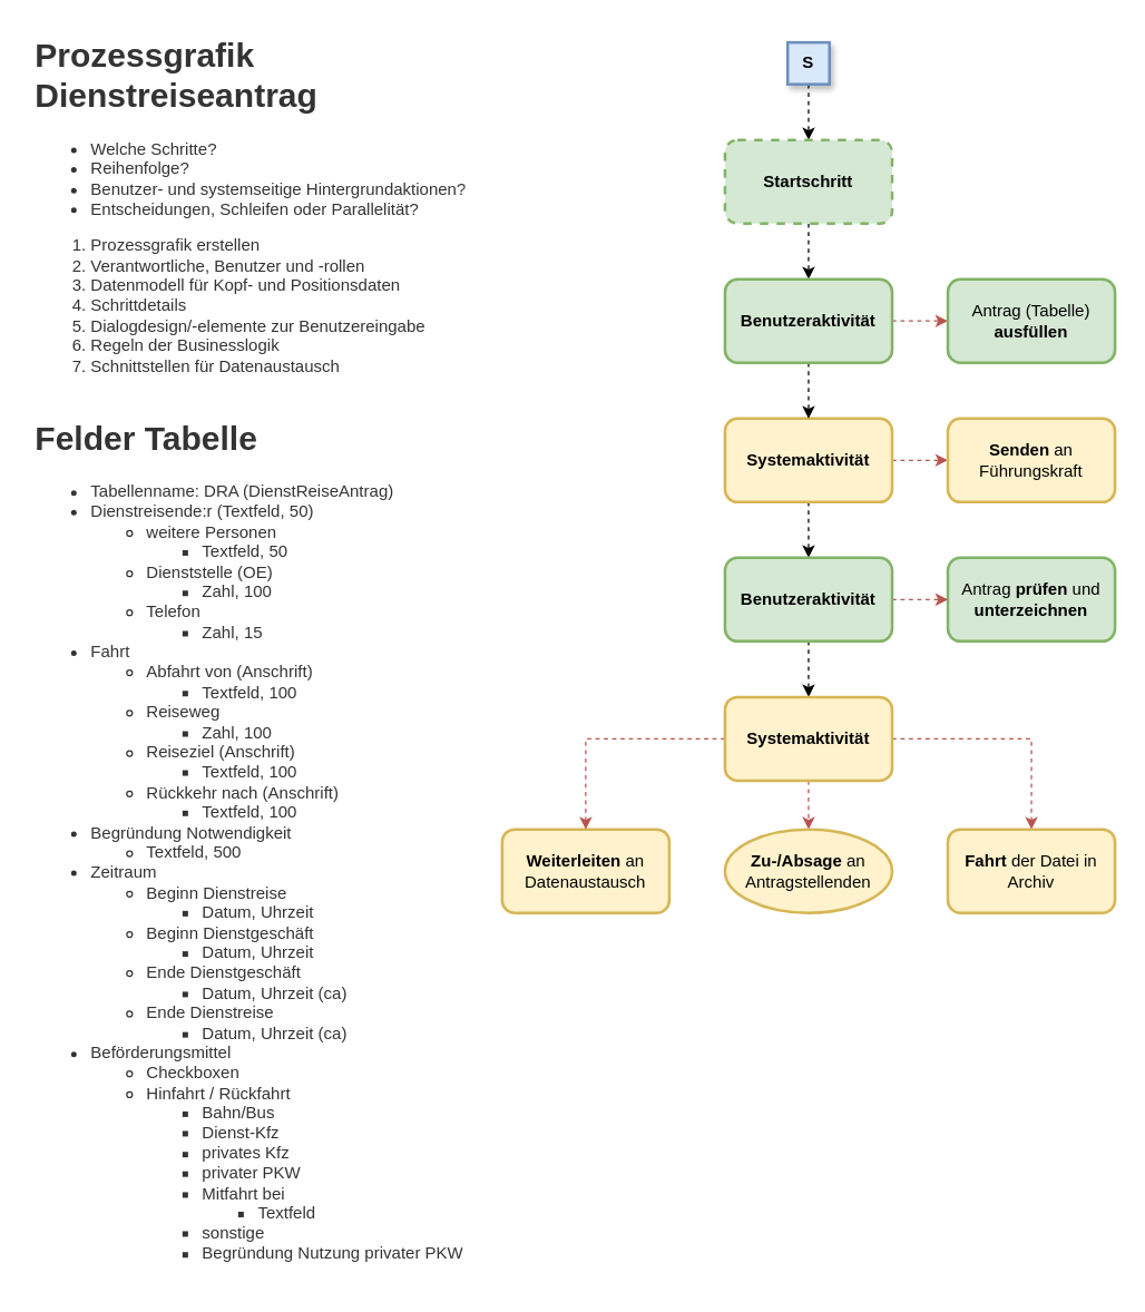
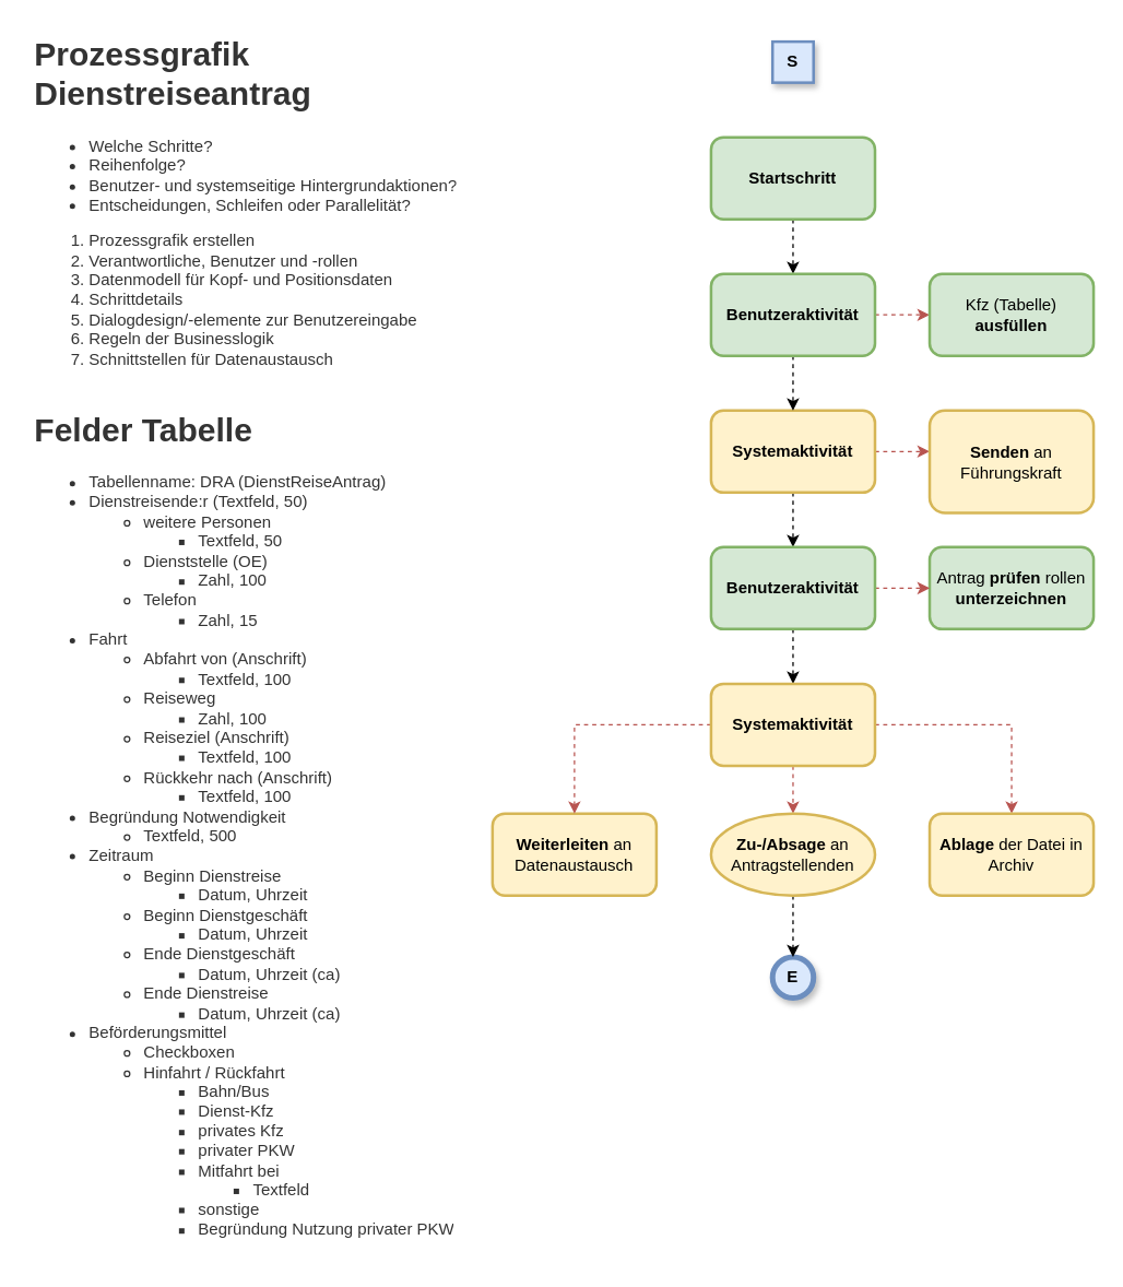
  <mxCell id="0" />
  <mxCell id="1" parent="0" />
- <mxCell id="2" style="edgeStyle=orthogonalEdgeStyle;rounded=0;orthogonalLoop=1;jettySize=auto;html=1;exitX=0.5;exitY=1;exitDx=0;exitDy=0;entryX=0.5;entryY=0;entryDx=0;entryDy=0;dashed=1;" edge="1" parent="1" source="3" target="6"><mxGeometry relative="1" as="geometry" /></mxCell>
  <mxCell id="3" value="&lt;b&gt;S&lt;/b&gt;" style="whiteSpace=wrap;html=1;aspect=fixed;fillColor=#dae8fc;strokeColor=#6c8ebf;strokeWidth=2;shadow=1;rounded=0;" vertex="1" parent="1"><mxGeometry x="565" y="30" width="30" height="30" as="geometry" /></mxCell>
+ <mxCell id="4" value="&lt;b&gt;E&lt;/b&gt;" style="ellipse;whiteSpace=wrap;html=1;aspect=fixed;fillColor=#dae8fc;strokeColor=#6c8ebf;strokeWidth=4;shadow=1;" vertex="1" parent="1"><mxGeometry x="565" y="700" width="30" height="30" as="geometry" /></mxCell>
  <mxCell id="5" value="" style="edgeStyle=orthogonalEdgeStyle;rounded=0;orthogonalLoop=1;jettySize=auto;html=1;dashed=1;" edge="1" parent="1" source="6" target="12"><mxGeometry relative="1" as="geometry" /></mxCell>
- <mxCell id="6" value="&lt;b&gt;Startschritt&lt;/b&gt;" style="rounded=1;whiteSpace=wrap;html=1;fillColor=#d5e8d4;strokeColor=#82b366;strokeWidth=2;shadow=0;glass=0;dashed=1;" vertex="1" parent="1"><mxGeometry x="520" y="100" width="120" height="60" as="geometry" /></mxCell>
+ <mxCell id="6" value="&lt;b&gt;Startschritt&lt;/b&gt;" style="rounded=1;whiteSpace=wrap;html=1;fillColor=#d5e8d4;strokeColor=#82b366;strokeWidth=2;shadow=0;glass=0;" vertex="1" parent="1"><mxGeometry x="520" y="100" width="120" height="60" as="geometry" /></mxCell>
  <mxCell id="7" value="" style="edgeStyle=orthogonalEdgeStyle;rounded=0;orthogonalLoop=1;jettySize=auto;html=1;dashed=1;fillColor=#f8cecc;strokeColor=#b85450;exitX=0.75;exitY=0;exitDx=0;exitDy=0;" edge="1" parent="1" source="9" target="13"><mxGeometry relative="1" as="geometry"><Array as="points"><mxPoint x="610" y="330" /></Array></mxGeometry></mxCell>
  <mxCell id="8" value="" style="edgeStyle=orthogonalEdgeStyle;rounded=0;orthogonalLoop=1;jettySize=auto;html=1;dashed=1;" edge="1" parent="1" source="9" target="18"><mxGeometry relative="1" as="geometry" /></mxCell>
  <mxCell id="9" value="&lt;b&gt;Systemaktivität&lt;/b&gt;" style="rounded=1;whiteSpace=wrap;html=1;fillColor=#fff2cc;strokeColor=#d6b656;strokeWidth=2;" vertex="1" parent="1"><mxGeometry x="520" y="300" width="120" height="60" as="geometry" /></mxCell>
  <mxCell id="10" style="edgeStyle=orthogonalEdgeStyle;rounded=0;orthogonalLoop=1;jettySize=auto;html=1;entryX=0.5;entryY=0;entryDx=0;entryDy=0;dashed=1;" edge="1" parent="1" source="12" target="9"><mxGeometry relative="1" as="geometry" /></mxCell>
  <mxCell id="11" value="" style="edgeStyle=orthogonalEdgeStyle;rounded=0;orthogonalLoop=1;jettySize=auto;html=1;dashed=1;fillColor=#f8cecc;strokeColor=#b85450;" edge="1" parent="1" source="12" target="14"><mxGeometry relative="1" as="geometry" /></mxCell>
  <mxCell id="12" value="&lt;b&gt;Benutzeraktivität&lt;/b&gt;" style="rounded=1;whiteSpace=wrap;html=1;fillColor=#d5e8d4;strokeColor=#82b366;strokeWidth=2;shadow=0;glass=0;" vertex="1" parent="1"><mxGeometry x="520" y="200" width="120" height="60" as="geometry" /></mxCell>
- <mxCell id="13" value="&lt;b&gt;Senden&lt;/b&gt; an Führungskraft" style="rounded=1;whiteSpace=wrap;html=1;fillColor=#fff2cc;strokeColor=#d6b656;strokeWidth=2;" vertex="1" parent="1"><mxGeometry x="680" y="300" width="120" height="60" as="geometry" /></mxCell>
- <mxCell id="14" value="Antrag (Tabelle) &lt;b&gt;ausfüllen&lt;/b&gt;" style="rounded=1;whiteSpace=wrap;html=1;fillColor=#d5e8d4;strokeColor=#82b366;strokeWidth=2;" vertex="1" parent="1"><mxGeometry x="680" y="200" width="120" height="60" as="geometry" /></mxCell>
- <mxCell id="15" value="Antrag &lt;b&gt;prüfen &lt;/b&gt;und &lt;b&gt;unterzeichnen&lt;/b&gt;" style="rounded=1;whiteSpace=wrap;html=1;fillColor=#d5e8d4;strokeColor=#82b366;strokeWidth=2;" vertex="1" parent="1"><mxGeometry x="680" y="400" width="120" height="60" as="geometry" /></mxCell>
+ <mxCell id="13" value="&lt;b&gt;Senden&lt;/b&gt; an Führungskraft" style="rounded=1;whiteSpace=wrap;html=1;fillColor=#fff2cc;strokeColor=#d6b656;strokeWidth=2;" vertex="1" parent="1"><mxGeometry x="680" y="300" width="120" height="75" as="geometry" /></mxCell>
+ <mxCell id="14" value="Kfz (Tabelle) &lt;b&gt;ausfüllen&lt;/b&gt;" style="rounded=1;whiteSpace=wrap;html=1;fillColor=#d5e8d4;strokeColor=#82b366;strokeWidth=2;" vertex="1" parent="1"><mxGeometry x="680" y="200" width="120" height="60" as="geometry" /></mxCell>
+ <mxCell id="15" value="Antrag &lt;b&gt;prüfen &lt;/b&gt;rollen &lt;b&gt;unterzeichnen&lt;/b&gt;" style="rounded=1;whiteSpace=wrap;html=1;fillColor=#d5e8d4;strokeColor=#82b366;strokeWidth=2;" vertex="1" parent="1"><mxGeometry x="680" y="400" width="120" height="60" as="geometry" /></mxCell>
  <mxCell id="16" value="" style="edgeStyle=orthogonalEdgeStyle;rounded=0;orthogonalLoop=1;jettySize=auto;html=1;fillColor=#f8cecc;strokeColor=#b85450;dashed=1;" edge="1" parent="1" source="18" target="15"><mxGeometry relative="1" as="geometry" /></mxCell>
  <mxCell id="17" value="" style="edgeStyle=orthogonalEdgeStyle;rounded=0;orthogonalLoop=1;jettySize=auto;html=1;dashed=1;" edge="1" parent="1" source="18" target="25"><mxGeometry relative="1" as="geometry" /></mxCell>
  <mxCell id="18" value="&lt;b&gt;Benutzeraktivität&lt;/b&gt;" style="rounded=1;whiteSpace=wrap;html=1;fillColor=#d5e8d4;strokeColor=#82b366;strokeWidth=2;shadow=0;glass=0;" vertex="1" parent="1"><mxGeometry x="520" y="400" width="120" height="60" as="geometry" /></mxCell>
  <mxCell id="19" value="&lt;b&gt;Weiterleiten &lt;/b&gt;an Datenaustausch" style="rounded=1;whiteSpace=wrap;html=1;fillColor=#fff2cc;strokeColor=#d6b656;strokeWidth=2;" vertex="1" parent="1"><mxGeometry x="360" y="595" width="120" height="60" as="geometry" /></mxCell>
  <mxCell id="20" value="&lt;h1&gt;Prozessgrafik&lt;br&gt;Dienstreiseantrag&lt;/h1&gt;&lt;ul style=&quot;border-color: var(--border-color); color: rgb(51, 51, 51);&quot;&gt;&lt;li style=&quot;border-color: var(--border-color);&quot;&gt;Welche Schritte?&lt;/li&gt;&lt;li style=&quot;border-color: var(--border-color);&quot;&gt;Reihenfolge?&lt;/li&gt;&lt;li style=&quot;border-color: var(--border-color);&quot;&gt;Benutzer- und systemseitige Hintergrundaktionen?&lt;/li&gt;&lt;li style=&quot;border-color: var(--border-color);&quot;&gt;Entscheidungen, Schleifen oder Parallelität?&lt;/li&gt;&lt;/ul&gt;&lt;ol style=&quot;border-color: var(--border-color); color: rgb(51, 51, 51);&quot;&gt;&lt;li style=&quot;border-color: var(--border-color);&quot;&gt;Prozessgrafik erstellen&lt;/li&gt;&lt;li style=&quot;border-color: var(--border-color);&quot;&gt;Verantwortliche, Benutzer und -rollen&lt;/li&gt;&lt;li style=&quot;border-color: var(--border-color);&quot;&gt;Datenmodell für Kopf- und Positionsdaten&lt;/li&gt;&lt;li style=&quot;border-color: var(--border-color);&quot;&gt;Schrittdetails&lt;/li&gt;&lt;li style=&quot;border-color: var(--border-color);&quot;&gt;Dialogdesign/-elemente zur Benutzereingabe&lt;/li&gt;&lt;li style=&quot;border-color: var(--border-color);&quot;&gt;Regeln der Businesslogik&lt;/li&gt;&lt;li style=&quot;border-color: var(--border-color);&quot;&gt;Schnittstellen für Datenaustausch&lt;/li&gt;&lt;/ol&gt;" style="text;html=1;spacing=5;spacingTop=-20;whiteSpace=wrap;overflow=hidden;rounded=0;fillColor=#FFFFFF;fontColor=#333333;strokeColor=none;" vertex="1" parent="1"><mxGeometry x="20" y="20" width="330" height="260" as="geometry" /></mxCell>
  <mxCell id="21" value="" style="edgeStyle=orthogonalEdgeStyle;rounded=0;orthogonalLoop=1;jettySize=auto;html=1;dashed=1;fillColor=#f8cecc;strokeColor=#b85450;exitX=0.75;exitY=0;exitDx=0;exitDy=0;" edge="1" parent="1" source="25" target="19"><mxGeometry relative="1" as="geometry"><Array as="points"><mxPoint x="610" y="530" /></Array></mxGeometry></mxCell>
  <mxCell id="22" style="edgeStyle=orthogonalEdgeStyle;rounded=0;orthogonalLoop=1;jettySize=auto;html=1;exitX=1;exitY=0.5;exitDx=0;exitDy=0;entryX=0.5;entryY=0;entryDx=0;entryDy=0;dashed=1;fillColor=#f8cecc;strokeColor=#b85450;" edge="1" parent="1" source="25" target="26"><mxGeometry relative="1" as="geometry" /></mxCell>
  <mxCell id="23" style="edgeStyle=orthogonalEdgeStyle;rounded=0;orthogonalLoop=1;jettySize=auto;html=1;exitX=0.5;exitY=1;exitDx=0;exitDy=0;entryX=0.5;entryY=0;entryDx=0;entryDy=0;fillColor=#f8cecc;strokeColor=#b85450;dashed=1;" edge="1" parent="1" source="25" target="28"><mxGeometry relative="1" as="geometry" /></mxCell>
+ <mxCell id="24" value="" style="edgeStyle=orthogonalEdgeStyle;rounded=0;orthogonalLoop=1;jettySize=auto;html=1;dashed=1;" edge="1" parent="1" source="28" target="4"><mxGeometry relative="1" as="geometry" /></mxCell>
  <mxCell id="25" value="&lt;b&gt;Systemaktivität&lt;/b&gt;" style="rounded=1;whiteSpace=wrap;html=1;fillColor=#fff2cc;strokeColor=#d6b656;strokeWidth=2;" vertex="1" parent="1"><mxGeometry x="520" y="500" width="120" height="60" as="geometry" /></mxCell>
- <mxCell id="26" value="&lt;b&gt;Fahrt&lt;/b&gt; der Datei in Archiv" style="rounded=1;whiteSpace=wrap;html=1;fillColor=#fff2cc;strokeColor=#d6b656;strokeWidth=2;" vertex="1" parent="1"><mxGeometry x="680" y="595" width="120" height="60" as="geometry" /></mxCell>
+ <mxCell id="26" value="&lt;b&gt;Ablage&lt;/b&gt; der Datei in Archiv" style="rounded=1;whiteSpace=wrap;html=1;fillColor=#fff2cc;strokeColor=#d6b656;strokeWidth=2;" vertex="1" parent="1"><mxGeometry x="680" y="595" width="120" height="60" as="geometry" /></mxCell>
  <mxCell id="27" value="&lt;h1&gt;Felder Tabelle&lt;/h1&gt;&lt;div&gt;&lt;ul style=&quot;border-color: var(--border-color);&quot;&gt;&lt;li style=&quot;border-color: var(--border-color);&quot;&gt;Tabellenname: DRA (DienstReiseAntrag)&lt;/li&gt;&lt;li style=&quot;border-color: var(--border-color);&quot;&gt;Dienstreisende:r (Textfeld, 50)&lt;/li&gt;&lt;ul style=&quot;border-color: var(--border-color);&quot;&gt;&lt;li style=&quot;border-color: var(--border-color);&quot;&gt;weitere Personen&lt;/li&gt;&lt;ul style=&quot;border-color: var(--border-color);&quot;&gt;&lt;li style=&quot;border-color: var(--border-color);&quot;&gt;Textfeld, 50&lt;/li&gt;&lt;/ul&gt;&lt;li style=&quot;border-color: var(--border-color);&quot;&gt;Dienststelle (OE)&lt;/li&gt;&lt;ul style=&quot;border-color: var(--border-color);&quot;&gt;&lt;li style=&quot;border-color: var(--border-color);&quot;&gt;Zahl, 100&lt;/li&gt;&lt;/ul&gt;&lt;li style=&quot;border-color: var(--border-color);&quot;&gt;Telefon&lt;/li&gt;&lt;ul style=&quot;border-color: var(--border-color);&quot;&gt;&lt;li style=&quot;border-color: var(--border-color);&quot;&gt;Zahl, 15&lt;/li&gt;&lt;/ul&gt;&lt;/ul&gt;&lt;li style=&quot;border-color: var(--border-color);&quot;&gt;Fahrt&lt;/li&gt;&lt;ul style=&quot;border-color: var(--border-color);&quot;&gt;&lt;li style=&quot;border-color: var(--border-color);&quot;&gt;Abfahrt von (Anschrift)&lt;/li&gt;&lt;ul style=&quot;border-color: var(--border-color);&quot;&gt;&lt;li style=&quot;border-color: var(--border-color);&quot;&gt;Textfeld, 100&lt;/li&gt;&lt;/ul&gt;&lt;li style=&quot;border-color: var(--border-color);&quot;&gt;Reiseweg&lt;/li&gt;&lt;ul style=&quot;border-color: var(--border-color);&quot;&gt;&lt;li style=&quot;border-color: var(--border-color);&quot;&gt;Zahl, 100&lt;/li&gt;&lt;/ul&gt;&lt;li style=&quot;border-color: var(--border-color);&quot;&gt;Reiseziel (Anschrift)&lt;/li&gt;&lt;ul style=&quot;border-color: var(--border-color);&quot;&gt;&lt;li style=&quot;border-color: var(--border-color);&quot;&gt;Textfeld, 100&lt;/li&gt;&lt;/ul&gt;&lt;li style=&quot;border-color: var(--border-color);&quot;&gt;Rückkehr nach (Anschrift)&lt;/li&gt;&lt;ul style=&quot;border-color: var(--border-color);&quot;&gt;&lt;li style=&quot;border-color: var(--border-color);&quot;&gt;Textfeld, 100&lt;/li&gt;&lt;/ul&gt;&lt;/ul&gt;&lt;li style=&quot;border-color: var(--border-color);&quot;&gt;Begründung Notwendigkeit&lt;/li&gt;&lt;ul style=&quot;border-color: var(--border-color);&quot;&gt;&lt;li style=&quot;border-color: var(--border-color);&quot;&gt;Textfeld, 500&lt;/li&gt;&lt;/ul&gt;&lt;li style=&quot;border-color: var(--border-color);&quot;&gt;Zeitraum&lt;/li&gt;&lt;ul style=&quot;border-color: var(--border-color);&quot;&gt;&lt;li style=&quot;border-color: var(--border-color);&quot;&gt;Beginn Dienstreise&lt;/li&gt;&lt;ul style=&quot;border-color: var(--border-color);&quot;&gt;&lt;li style=&quot;border-color: var(--border-color);&quot;&gt;Datum, Uhrzeit&lt;/li&gt;&lt;/ul&gt;&lt;li style=&quot;border-color: var(--border-color);&quot;&gt;Beginn Dienstgeschäft&lt;/li&gt;&lt;ul style=&quot;border-color: var(--border-color);&quot;&gt;&lt;li style=&quot;border-color: var(--border-color);&quot;&gt;Datum, Uhrzeit&lt;/li&gt;&lt;/ul&gt;&lt;li style=&quot;border-color: var(--border-color);&quot;&gt;Ende Dienstgeschäft&lt;/li&gt;&lt;ul style=&quot;border-color: var(--border-color);&quot;&gt;&lt;li style=&quot;border-color: var(--border-color);&quot;&gt;Datum, Uhrzeit (ca)&lt;/li&gt;&lt;/ul&gt;&lt;li style=&quot;border-color: var(--border-color);&quot;&gt;Ende Dienstreise&lt;/li&gt;&lt;ul style=&quot;border-color: var(--border-color);&quot;&gt;&lt;li style=&quot;border-color: var(--border-color);&quot;&gt;Datum, Uhrzeit (ca)&lt;/li&gt;&lt;/ul&gt;&lt;/ul&gt;&lt;li style=&quot;border-color: var(--border-color);&quot;&gt;Beförderungsmittel&lt;/li&gt;&lt;ul style=&quot;border-color: var(--border-color);&quot;&gt;&lt;li style=&quot;border-color: var(--border-color);&quot;&gt;Checkboxen&lt;/li&gt;&lt;li style=&quot;border-color: var(--border-color);&quot;&gt;Hinfahrt / Rückfahrt&lt;/li&gt;&lt;ul style=&quot;border-color: var(--border-color);&quot;&gt;&lt;li style=&quot;border-color: var(--border-color);&quot;&gt;Bahn/Bus&lt;/li&gt;&lt;li style=&quot;border-color: var(--border-color);&quot;&gt;Dienst-Kfz&lt;/li&gt;&lt;li style=&quot;border-color: var(--border-color);&quot;&gt;privates Kfz&lt;/li&gt;&lt;li style=&quot;border-color: var(--border-color);&quot;&gt;privater PKW&lt;/li&gt;&lt;li style=&quot;border-color: var(--border-color);&quot;&gt;Mitfahrt bei&lt;/li&gt;&lt;ul style=&quot;border-color: var(--border-color);&quot;&gt;&lt;li style=&quot;border-color: var(--border-color);&quot;&gt;Textfeld&lt;/li&gt;&lt;/ul&gt;&lt;li style=&quot;border-color: var(--border-color);&quot;&gt;sonstige&lt;/li&gt;&lt;li style=&quot;border-color: var(--border-color);&quot;&gt;Begründung Nutzung privater PKW&lt;/li&gt;&lt;/ul&gt;&lt;/ul&gt;&lt;/ul&gt;&lt;/div&gt;" style="text;html=1;spacing=5;spacingTop=-20;whiteSpace=wrap;overflow=hidden;rounded=0;fillColor=#FFFFFF;fontColor=#333333;strokeColor=none;" vertex="1" parent="1"><mxGeometry x="20" y="295" width="330" height="625" as="geometry" /></mxCell>
  <mxCell id="28" value="&lt;b&gt;Zu-/Absage&amp;nbsp;&lt;/b&gt;an Antragstellenden" style="ellipse;whiteSpace=wrap;html=1;fillColor=#fff2cc;strokeColor=#d6b656;strokeWidth=2;" vertex="1" parent="1"><mxGeometry x="520" y="595" width="120" height="60" as="geometry" /></mxCell>
